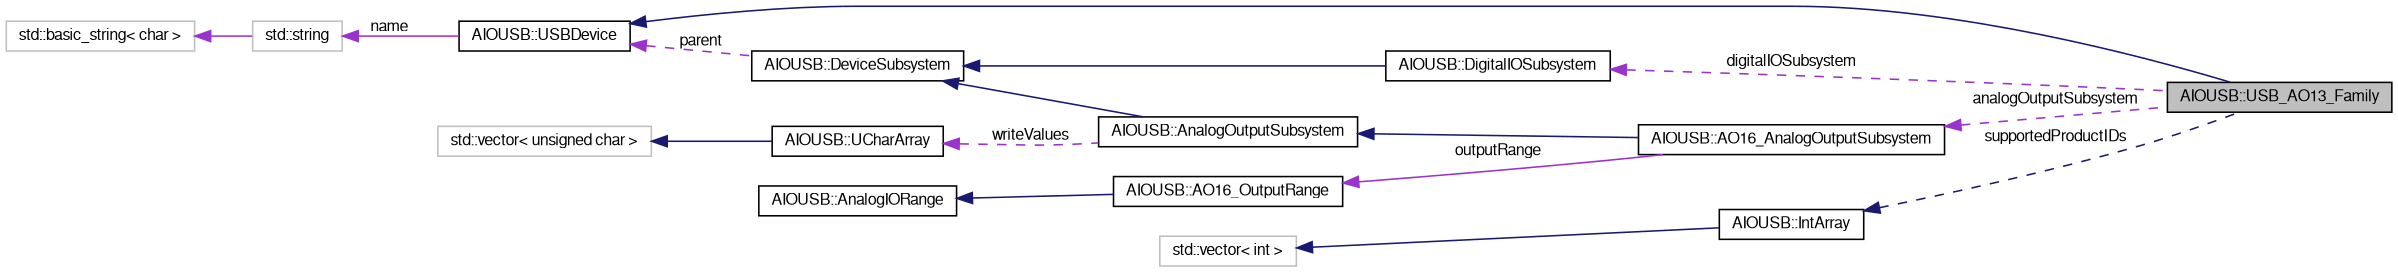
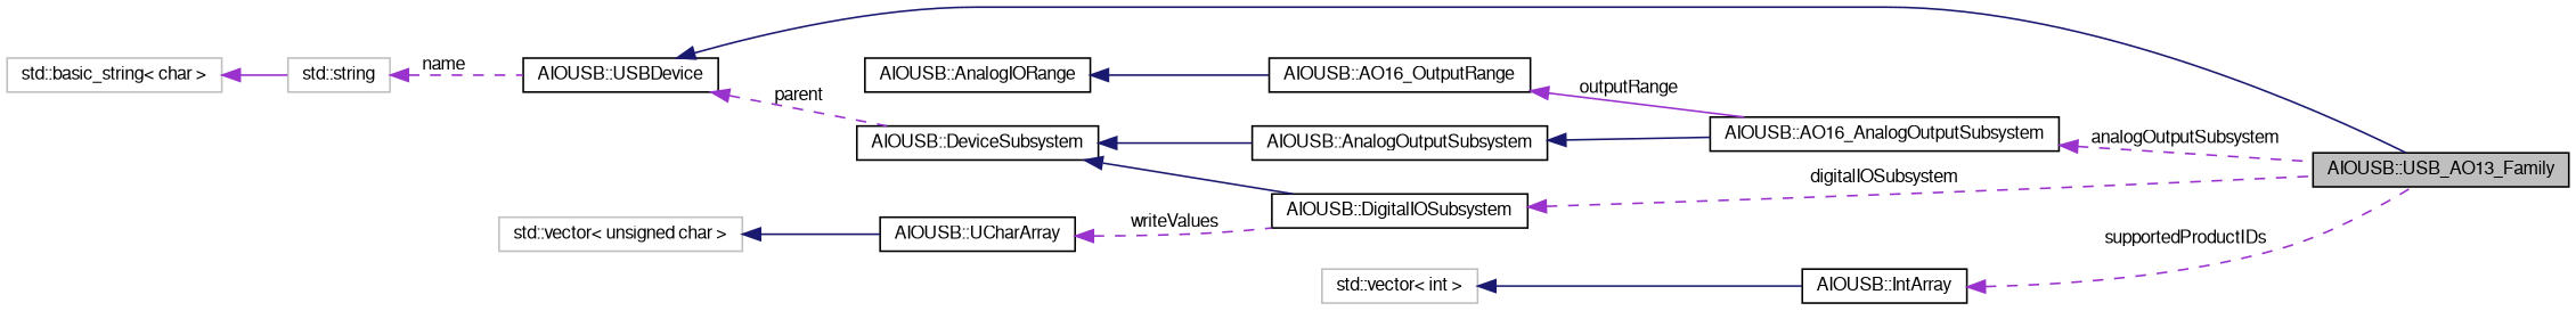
  digraph {
    rankdir=LR
    node [color=black fillcolor=white fontname=FreeSans fontsize=10 shape=record style=filled]
    edge [color=darkorchid3 dir=back fontname=FreeSans fontsize=10 labelfontname=FreeSans labelfontsize=10 style=solid]
    n1 [fillcolor=grey75 fontcolor=black height=0.2 label="AIOUSB::USB_AO13_Family" width=0.4]
    n2 [height=0.2 label="AIOUSB::USBDevice" width=0.4]
    n3 [height=0.2 label="AIOUSB::DeviceSubsystem" width=0.4]
    n4 [height=0.2 label="AIOUSB::AnalogOutputSubsystem" width=0.4]
    n5 [height=0.2 label="AIOUSB::DigitalIOSubsystem" width=0.4]
    n6 [color=grey75 height=0.2 label="std::string" width=0.4]
    n7 [color=grey75 height=0.2 label="std::basic_string\< char \>" width=0.4]
    n8 [height=0.2 label="AIOUSB::AO16_AnalogOutputSubsystem" width=0.4]
    n9 [height=0.2 label="AIOUSB::AO16_OutputRange" width=0.4]
    n10 [height=0.2 label="AIOUSB::AnalogIORange" width=0.4]
    n11 [height=0.2 label="AIOUSB::IntArray" width=0.4]
    n12 [color=grey75 height=0.2 label="std::vector\< int \>" width=0.4]
    n13 [color=grey75 height=0.2 label="std::vector\< unsigned char \>" width=0.4]
    n14 [height=0.2 label="AIOUSB::UCharArray" width=0.4]
    n2 -> n1 [color=midnightblue]
    n2 -> n3 [label=parent style=dashed]
    n3 -> n4 [color=midnightblue]
    n3 -> n5 [color=midnightblue]
    n4 -> n8 [color=midnightblue]
    n5 -> n1 [label=digitalIOSubsystem style=dashed]
-   n6 -> n2 [label=name]
+   n6 -> n2 [label=name style=dashed]
    n7 -> n6
    n8 -> n1 [label=analogOutputSubsystem style=dashed]
    n9 -> n8 [label=outputRange]
    n10 -> n9 [color=midnightblue]
-   n11 -> n1 [color=midnightblue label=supportedProductIDs style=dashed]
+   n11 -> n1 [label=supportedProductIDs style=dashed]
    n12 -> n11 [color=midnightblue]
    n13 -> n14 [color=midnightblue]
-   n14 -> n4 [label=writeValues style=dashed]
+   n14 -> n5 [label=writeValues style=dashed]
  }
